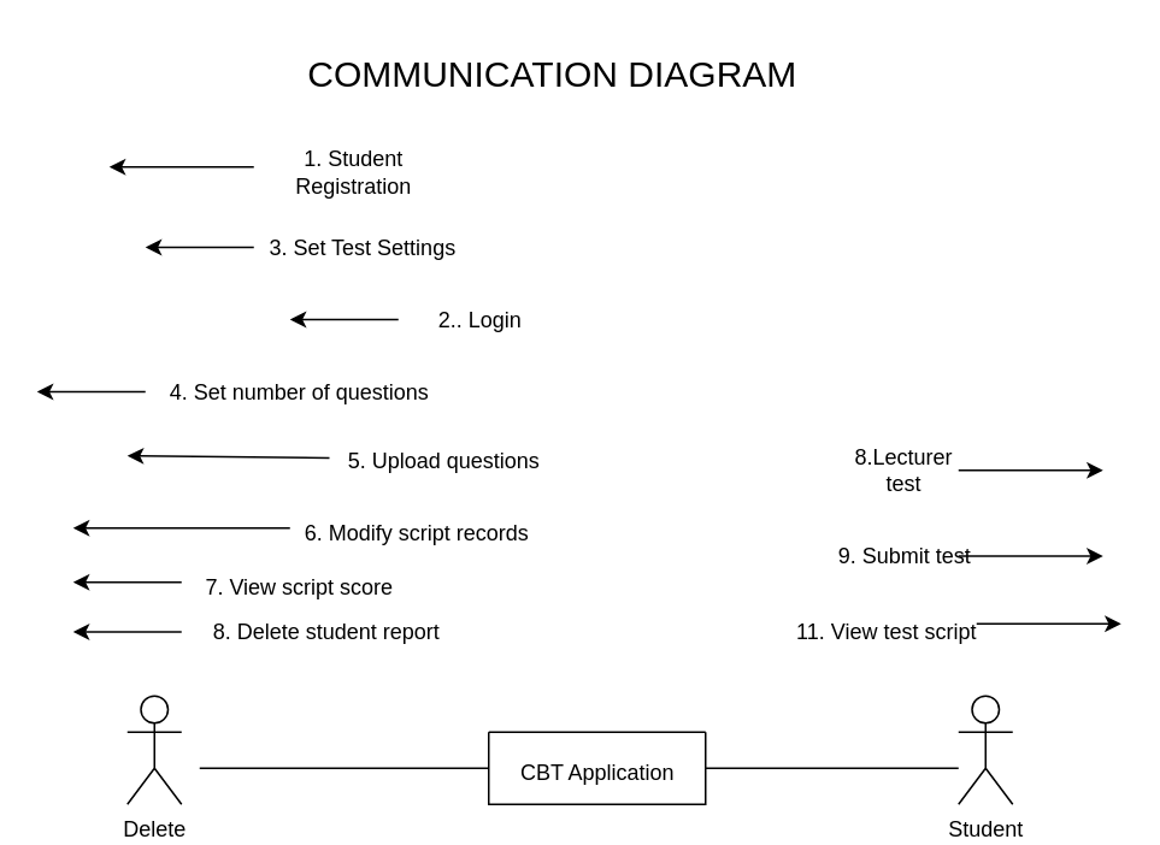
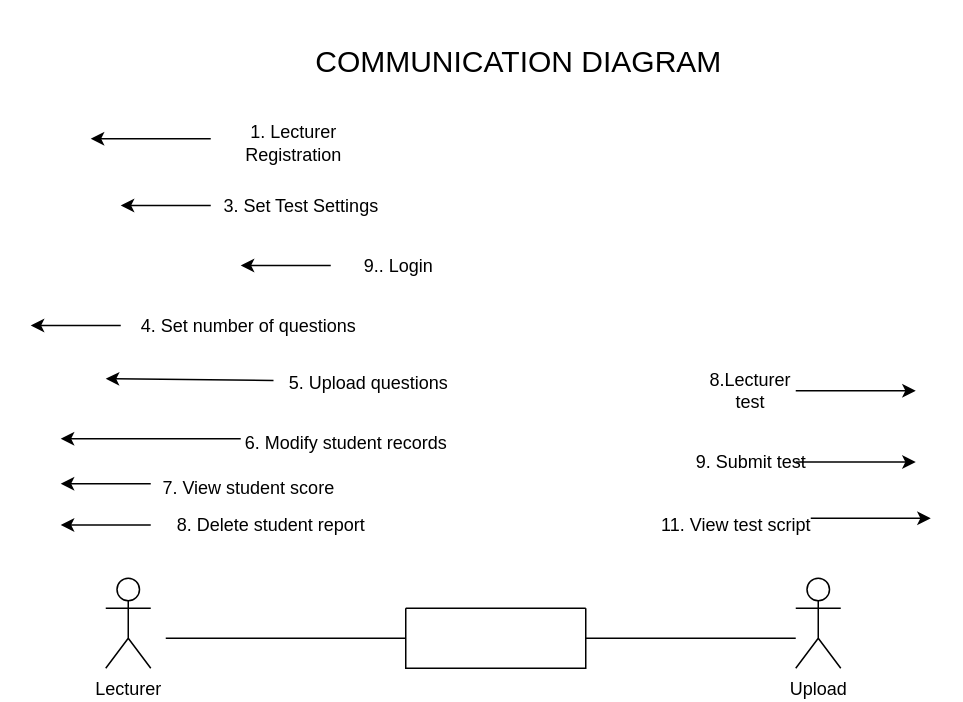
  <mxCell id="0" />
  <mxCell id="1" parent="0" />
  <mxCell id="2" value="" style="endArrow=classic;html=1;rounded=0;" edge="1" parent="1"><mxGeometry width="50" height="50" relative="1" as="geometry"><mxPoint x="140" y="92" as="sourcePoint" /><mxPoint x="60" y="92" as="targetPoint" /></mxGeometry></mxCell>
  <mxCell id="3" value="" style="endArrow=classic;html=1;rounded=0;" edge="1" parent="1"><mxGeometry width="50" height="50" relative="1" as="geometry"><mxPoint x="140" y="136.5" as="sourcePoint" /><mxPoint x="80" y="136.5" as="targetPoint" /></mxGeometry></mxCell>
- <mxCell id="4" value="1. Student &lt;br&gt;Registration" style="text;html=1;align=center;verticalAlign=middle;resizable=0;points=[];autosize=1;strokeColor=none;fillColor=none;" vertex="1" parent="1"><mxGeometry x="150" y="75" width="90" height="40" as="geometry" /></mxCell>
+ <mxCell id="4" value="1. Lecturer &lt;br&gt;Registration" style="text;html=1;align=center;verticalAlign=middle;resizable=0;points=[];autosize=1;strokeColor=none;fillColor=none;" vertex="1" parent="1"><mxGeometry x="150" y="75" width="90" height="40" as="geometry" /></mxCell>
  <mxCell id="5" value="" style="endArrow=classic;html=1;rounded=0;" edge="1" parent="1"><mxGeometry width="50" height="50" relative="1" as="geometry"><mxPoint x="220" y="176.5" as="sourcePoint" /><mxPoint x="160" y="176.5" as="targetPoint" /></mxGeometry></mxCell>
  <mxCell id="6" value="3. Set Test Settings" style="text;html=1;align=center;verticalAlign=middle;resizable=0;points=[];autosize=1;strokeColor=none;fillColor=none;" vertex="1" parent="1"><mxGeometry x="135" y="122" width="130" height="30" as="geometry" /></mxCell>
  <mxCell id="7" value="" style="endArrow=classic;html=1;rounded=0;" edge="1" parent="1" source="8"><mxGeometry width="50" height="50" relative="1" as="geometry"><mxPoint x="150" y="192" as="sourcePoint" /><mxPoint x="80" y="217" as="targetPoint" /></mxGeometry></mxCell>
  <mxCell id="8" value="4. Set number of questions" style="text;html=1;align=center;verticalAlign=middle;resizable=0;points=[];autosize=1;strokeColor=none;fillColor=none;" vertex="1" parent="1"><mxGeometry x="80" y="202" width="170" height="30" as="geometry" /></mxCell>
- <mxCell id="9" value="2.. Login" style="text;html=1;align=center;verticalAlign=middle;resizable=0;points=[];autosize=1;strokeColor=none;fillColor=none;" vertex="1" parent="1"><mxGeometry x="230" y="162" width="70" height="30" as="geometry" /></mxCell>
+ <mxCell id="9" value="9.. Login" style="text;html=1;align=center;verticalAlign=middle;resizable=0;points=[];autosize=1;strokeColor=none;fillColor=none;" vertex="1" parent="1"><mxGeometry x="230" y="162" width="70" height="30" as="geometry" /></mxCell>
  <mxCell id="10" value="5. Upload questions" style="text;html=1;align=center;verticalAlign=middle;resizable=0;points=[];autosize=1;strokeColor=none;fillColor=none;" vertex="1" parent="1"><mxGeometry x="180" y="240" width="130" height="30" as="geometry" /></mxCell>
  <mxCell id="11" value="" style="endArrow=classic;html=1;rounded=0;exitX=0.014;exitY=0.44;exitDx=0;exitDy=0;exitPerimeter=0;" edge="1" parent="1" source="10"><mxGeometry width="50" height="50" relative="1" as="geometry"><mxPoint x="330" y="252" as="sourcePoint" /><mxPoint x="70" y="252" as="targetPoint" /></mxGeometry></mxCell>
  <mxCell id="12" value="" style="endArrow=classic;html=1;rounded=0;" edge="1" parent="1"><mxGeometry width="50" height="50" relative="1" as="geometry"><mxPoint x="80" y="216.5" as="sourcePoint" /><mxPoint x="20" y="216.5" as="targetPoint" /></mxGeometry></mxCell>
  <mxCell id="13" value="" style="endArrow=classic;html=1;rounded=0;" edge="1" parent="1"><mxGeometry width="50" height="50" relative="1" as="geometry"><mxPoint x="160" y="292" as="sourcePoint" /><mxPoint x="40" y="292" as="targetPoint" /></mxGeometry></mxCell>
- <mxCell id="14" value="6. Modify script records" style="text;html=1;align=center;verticalAlign=middle;resizable=0;points=[];autosize=1;strokeColor=none;fillColor=none;" vertex="1" parent="1"><mxGeometry x="150" y="280" width="160" height="30" as="geometry" /></mxCell>
- <mxCell id="15" value="Delete&lt;br&gt;" style="shape=umlActor;verticalLabelPosition=bottom;verticalAlign=top;html=1;outlineConnect=0;" vertex="1" parent="1"><mxGeometry x="70" y="385" width="30" height="60" as="geometry" /></mxCell>
+ <mxCell id="14" value="6. Modify student records" style="text;html=1;align=center;verticalAlign=middle;resizable=0;points=[];autosize=1;strokeColor=none;fillColor=none;" vertex="1" parent="1"><mxGeometry x="150" y="280" width="160" height="30" as="geometry" /></mxCell>
+ <mxCell id="15" value="Lecturer&lt;br&gt;" style="shape=umlActor;verticalLabelPosition=bottom;verticalAlign=top;html=1;outlineConnect=0;" vertex="1" parent="1"><mxGeometry x="70" y="385" width="30" height="60" as="geometry" /></mxCell>
  <mxCell id="16" value="" style="endArrow=none;html=1;rounded=0;" edge="1" parent="1" target="17"><mxGeometry width="50" height="50" relative="1" as="geometry"><mxPoint x="110" y="425" as="sourcePoint" /><mxPoint x="370" y="425" as="targetPoint" /></mxGeometry></mxCell>
  <mxCell id="17" value="" style="swimlane;startSize=0;" vertex="1" parent="1"><mxGeometry x="270" y="405" width="120" height="40" as="geometry" /></mxCell>
- <mxCell id="18" value="CBT Application" style="text;html=1;align=center;verticalAlign=middle;resizable=0;points=[];autosize=1;strokeColor=none;fillColor=none;" vertex="1" parent="1"><mxGeometry x="275" y="413" width="110" height="30" as="geometry" /></mxCell>
  <mxCell id="19" value="" style="endArrow=none;html=1;rounded=0;exitX=1;exitY=0.5;exitDx=0;exitDy=0;" edge="1" parent="1" source="17"><mxGeometry width="50" height="50" relative="1" as="geometry"><mxPoint x="410" y="365" as="sourcePoint" /><mxPoint x="530" y="425" as="targetPoint" /></mxGeometry></mxCell>
- <mxCell id="20" value="Student&lt;br&gt;" style="shape=umlActor;verticalLabelPosition=bottom;verticalAlign=top;html=1;outlineConnect=0;" vertex="1" parent="1"><mxGeometry x="530" y="385" width="30" height="60" as="geometry" /></mxCell>
+ <mxCell id="20" value="Upload&lt;br&gt;" style="shape=umlActor;verticalLabelPosition=bottom;verticalAlign=top;html=1;outlineConnect=0;" vertex="1" parent="1"><mxGeometry x="530" y="385" width="30" height="60" as="geometry" /></mxCell>
  <mxCell id="21" value="8.Lecturer test" style="text;html=1;strokeColor=none;fillColor=none;align=center;verticalAlign=middle;whiteSpace=wrap;rounded=0;" vertex="1" parent="1"><mxGeometry x="470" y="245" width="60" height="30" as="geometry" /></mxCell>
  <mxCell id="22" value="" style="endArrow=classic;html=1;rounded=0;exitX=1;exitY=0.5;exitDx=0;exitDy=0;" edge="1" parent="1" source="21"><mxGeometry width="50" height="50" relative="1" as="geometry"><mxPoint x="410" y="275" as="sourcePoint" /><mxPoint x="610" y="260" as="targetPoint" /></mxGeometry></mxCell>
  <mxCell id="23" value="9. Submit test" style="text;html=1;align=center;verticalAlign=middle;resizable=0;points=[];autosize=1;strokeColor=none;fillColor=none;" vertex="1" parent="1"><mxGeometry x="450" y="293" width="100" height="30" as="geometry" /></mxCell>
  <mxCell id="24" value="" style="endArrow=classic;html=1;rounded=0;exitX=1;exitY=0.5;exitDx=0;exitDy=0;" edge="1" parent="1"><mxGeometry width="50" height="50" relative="1" as="geometry"><mxPoint x="530" y="307.5" as="sourcePoint" /><mxPoint x="610" y="307.5" as="targetPoint" /></mxGeometry></mxCell>
  <mxCell id="25" value="" style="endArrow=classic;html=1;rounded=0;exitX=1;exitY=0.5;exitDx=0;exitDy=0;" edge="1" parent="1"><mxGeometry width="50" height="50" relative="1" as="geometry"><mxPoint x="540" y="345" as="sourcePoint" /><mxPoint x="620" y="345" as="targetPoint" /></mxGeometry></mxCell>
  <mxCell id="26" value="11. View test script" style="text;html=1;align=center;verticalAlign=middle;resizable=0;points=[];autosize=1;strokeColor=none;fillColor=none;" vertex="1" parent="1"><mxGeometry x="430" y="335" width="120" height="30" as="geometry" /></mxCell>
- <mxCell id="27" value="7. View script score" style="text;html=1;align=center;verticalAlign=middle;resizable=0;points=[];autosize=1;strokeColor=none;fillColor=none;" vertex="1" parent="1"><mxGeometry x="95" y="310" width="140" height="30" as="geometry" /></mxCell>
+ <mxCell id="27" value="7. View student score" style="text;html=1;align=center;verticalAlign=middle;resizable=0;points=[];autosize=1;strokeColor=none;fillColor=none;" vertex="1" parent="1"><mxGeometry x="95" y="310" width="140" height="30" as="geometry" /></mxCell>
  <mxCell id="28" value="" style="endArrow=classic;html=1;rounded=0;" edge="1" parent="1"><mxGeometry width="50" height="50" relative="1" as="geometry"><mxPoint x="100" y="322" as="sourcePoint" /><mxPoint x="40" y="322" as="targetPoint" /></mxGeometry></mxCell>
  <mxCell id="29" value="" style="endArrow=classic;html=1;rounded=0;" edge="1" parent="1"><mxGeometry width="50" height="50" relative="1" as="geometry"><mxPoint x="100" y="349.5" as="sourcePoint" /><mxPoint x="40" y="349.5" as="targetPoint" /></mxGeometry></mxCell>
  <mxCell id="30" value="8. Delete student report" style="text;html=1;align=center;verticalAlign=middle;resizable=0;points=[];autosize=1;strokeColor=none;fillColor=none;" vertex="1" parent="1"><mxGeometry x="105" y="335" width="150" height="30" as="geometry" /></mxCell>
- <mxCell id="31" value="&lt;font style=&quot;font-size: 20px;&quot;&gt;COMMUNICATION DIAGRAM&lt;/font&gt;" style="text;html=1;align=center;verticalAlign=middle;resizable=0;points=[];autosize=1;strokeColor=none;fillColor=none;" vertex="1" parent="1"><mxGeometry x="160" y="20" width="290" height="40" as="geometry" /></mxCell>
+ <mxCell id="31" value="&lt;font style=&quot;font-size: 20px;&quot;&gt;COMMUNICATION DIAGRAM&lt;/font&gt;" style="text;html=1;align=center;verticalAlign=middle;resizable=0;points=[];autosize=1;strokeColor=none;fillColor=none;" vertex="1" parent="1"><mxGeometry x="200" y="20" width="290" height="40" as="geometry" /></mxCell>
